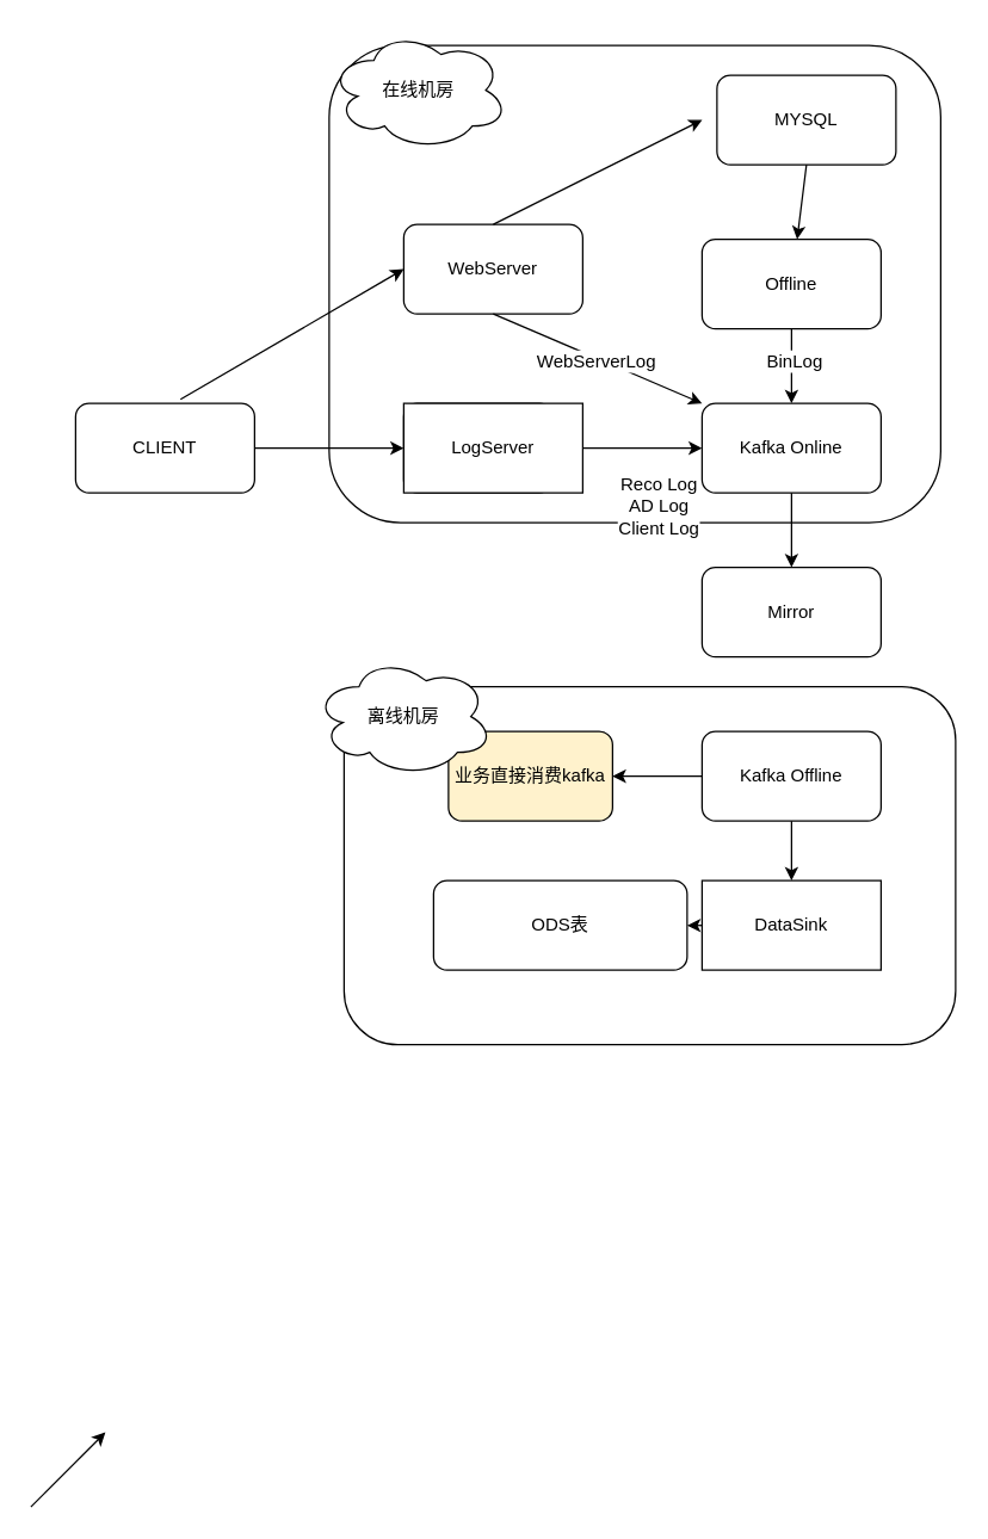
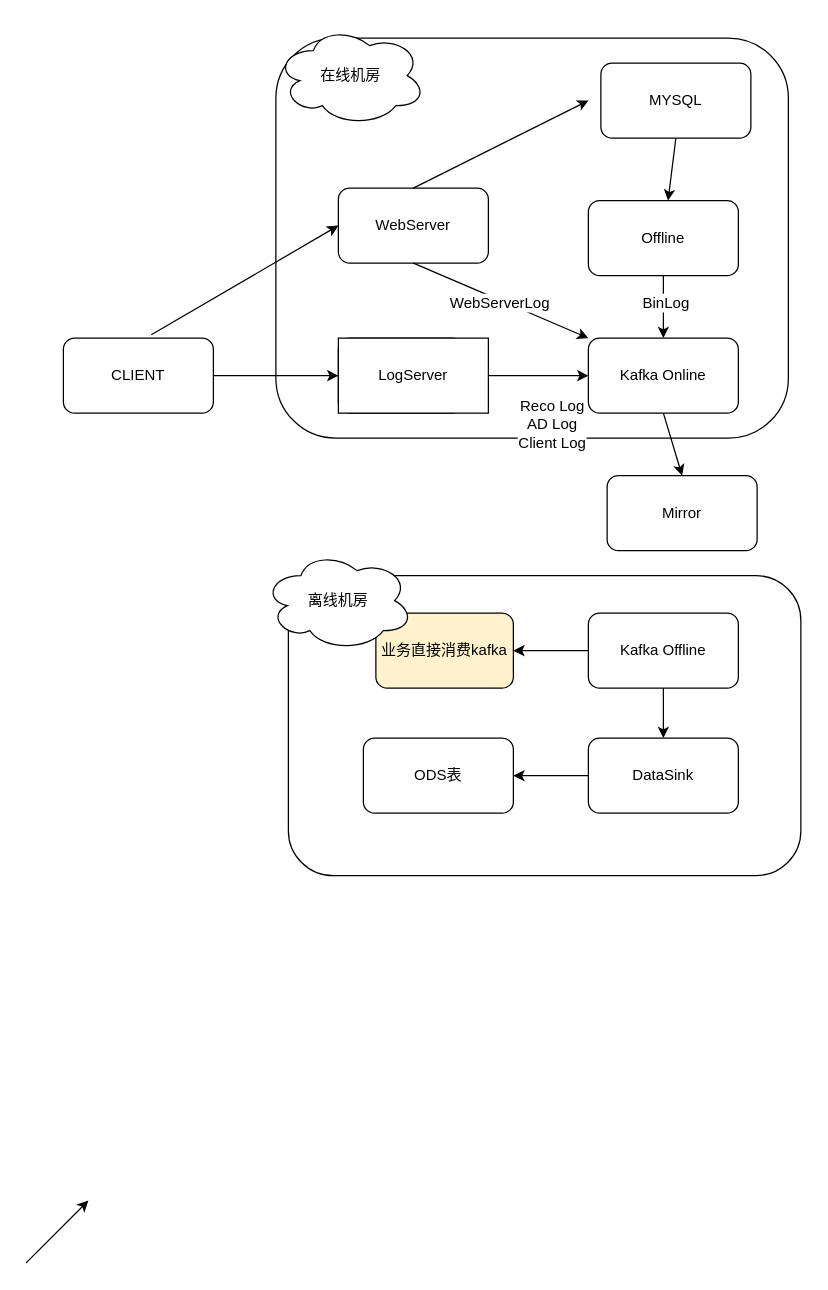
  <mxCell id="0" />
  <mxCell id="1" parent="0" />
  <mxCell id="2" value="" style="rounded=1;whiteSpace=wrap;html=1;" parent="1" vertex="1"><mxGeometry x="230" y="460" width="410" height="240" as="geometry" /></mxCell>
  <mxCell id="3" value="" style="rounded=1;whiteSpace=wrap;html=1;" parent="1" vertex="1"><mxGeometry x="220" y="30" width="410" height="320" as="geometry" /></mxCell>
  <mxCell id="4" value="" style="edgeStyle=orthogonalEdgeStyle;rounded=0;orthogonalLoop=1;jettySize=auto;html=1;" parent="1" source="5" target="6" edge="1"><mxGeometry relative="1" as="geometry" /></mxCell>
  <mxCell id="5" value="CLIENT" style="rounded=1;whiteSpace=wrap;html=1;" parent="1" vertex="1"><mxGeometry x="50" y="270" width="120" height="60" as="geometry" /></mxCell>
  <mxCell id="6" value="CLIENT" style="rounded=1;whiteSpace=wrap;html=1;" parent="1" vertex="1"><mxGeometry x="270" y="270" width="100" height="60" as="geometry" /></mxCell>
  <mxCell id="7" style="edgeStyle=orthogonalEdgeStyle;rounded=0;orthogonalLoop=1;jettySize=auto;html=1;" parent="1" source="8" target="11" edge="1"><mxGeometry relative="1" as="geometry" /></mxCell>
  <mxCell id="8" value="LogServer" style="rounded=0;whiteSpace=wrap;html=1;" parent="1" vertex="1"><mxGeometry x="270" y="270" width="120" height="60" as="geometry" /></mxCell>
  <mxCell id="9" value="WebServer" style="rounded=1;whiteSpace=wrap;html=1;" parent="1" vertex="1"><mxGeometry x="270" y="150" width="120" height="60" as="geometry" /></mxCell>
  <mxCell id="10" value="MYSQL" style="rounded=1;whiteSpace=wrap;html=1;" parent="1" vertex="1"><mxGeometry x="480" y="50" width="120" height="60" as="geometry" /></mxCell>
  <mxCell id="11" value="Kafka Online" style="rounded=1;whiteSpace=wrap;html=1;" parent="1" vertex="1"><mxGeometry x="470" y="270" width="120" height="60" as="geometry" /></mxCell>
- <mxCell id="12" value="Mirror" style="rounded=1;whiteSpace=wrap;html=1;" parent="1" vertex="1"><mxGeometry x="470" y="380" width="120" height="60" as="geometry" /></mxCell>
+ <mxCell id="12" value="Mirror" style="rounded=1;whiteSpace=wrap;html=1;" parent="1" vertex="1"><mxGeometry x="485" y="380" width="120" height="60" as="geometry" /></mxCell>
  <mxCell id="13" value="Kafka Offline" style="rounded=1;whiteSpace=wrap;html=1;" parent="1" vertex="1"><mxGeometry x="470" y="490" width="120" height="60" as="geometry" /></mxCell>
- <mxCell id="14" value="DataSink" style="whiteSpace=wrap;html=1;rounded=0;" parent="1" vertex="1"><mxGeometry x="470" y="590" width="120" height="60" as="geometry" /></mxCell>
- <mxCell id="15" value="ODS表" style="rounded=1;whiteSpace=wrap;html=1;" parent="1" vertex="1"><mxGeometry x="290" y="590" width="170" height="60" as="geometry" /></mxCell>
+ <mxCell id="14" value="DataSink" style="rounded=1;whiteSpace=wrap;html=1;" parent="1" vertex="1"><mxGeometry x="470" y="590" width="120" height="60" as="geometry" /></mxCell>
+ <mxCell id="15" value="ODS表" style="rounded=1;whiteSpace=wrap;html=1;" parent="1" vertex="1"><mxGeometry x="290" y="590" width="120" height="60" as="geometry" /></mxCell>
  <mxCell id="16" value="Reco Log&lt;br&gt;AD Log&lt;br&gt;Client Log" style="text;html=1;align=center;verticalAlign=middle;resizable=0;points=[];;labelBackgroundColor=#ffffff;" parent="1" vertex="1" connectable="0"><mxGeometry x="260" y="260" as="geometry"><mxPoint x="180" y="78" as="offset" /></mxGeometry></mxCell>
  <mxCell id="17" value="" style="endArrow=classic;html=1;entryX=0;entryY=0;entryDx=0;entryDy=0;" parent="1" target="11" edge="1"><mxGeometry width="50" height="50" relative="1" as="geometry"><mxPoint x="330" y="210" as="sourcePoint" /><mxPoint x="380" y="160" as="targetPoint" /></mxGeometry></mxCell>
  <mxCell id="18" value="WebServerLog" style="text;html=1;align=center;verticalAlign=middle;resizable=0;points=[];;labelBackgroundColor=#ffffff;" vertex="1" connectable="0" parent="17"><mxGeometry x="-0.013" y="-2" relative="1" as="geometry"><mxPoint as="offset" /></mxGeometry></mxCell>
  <mxCell id="19" value="" style="endArrow=classic;html=1;entryX=0.5;entryY=0;entryDx=0;entryDy=0;" parent="1" target="11" edge="1"><mxGeometry width="50" height="50" relative="1" as="geometry"><mxPoint x="530" y="210" as="sourcePoint" /><mxPoint x="580" y="160" as="targetPoint" /></mxGeometry></mxCell>
  <mxCell id="20" value="BinLog" style="text;html=1;align=center;verticalAlign=middle;resizable=0;points=[];;labelBackgroundColor=#ffffff;" parent="19" vertex="1" connectable="0"><mxGeometry x="0.049" y="1" relative="1" as="geometry"><mxPoint as="offset" /></mxGeometry></mxCell>
  <mxCell id="21" value="" style="endArrow=classic;html=1;entryX=0;entryY=0.5;entryDx=0;entryDy=0;exitX=0.586;exitY=-0.044;exitDx=0;exitDy=0;exitPerimeter=0;" parent="1" target="9" edge="1" source="5"><mxGeometry width="50" height="50" relative="1" as="geometry"><mxPoint x="120" y="260" as="sourcePoint" /><mxPoint x="120" y="200" as="targetPoint" /></mxGeometry></mxCell>
  <mxCell id="22" value="" style="endArrow=classic;html=1;exitX=0.5;exitY=0;exitDx=0;exitDy=0;entryX=0.61;entryY=0.156;entryDx=0;entryDy=0;entryPerimeter=0;" parent="1" source="9" target="3" edge="1"><mxGeometry width="50" height="50" relative="1" as="geometry"><mxPoint x="30" y="190" as="sourcePoint" /><mxPoint x="80" y="140" as="targetPoint" /></mxGeometry></mxCell>
  <mxCell id="23" value="" style="endArrow=classic;html=1;entryX=0.5;entryY=0;entryDx=0;entryDy=0;" parent="1" target="12" edge="1"><mxGeometry width="50" height="50" relative="1" as="geometry"><mxPoint x="530" y="330" as="sourcePoint" /><mxPoint x="580" y="280" as="targetPoint" /></mxGeometry></mxCell>
  <mxCell id="24" value="" style="endArrow=classic;html=1;exitX=0.5;exitY=1;exitDx=0;exitDy=0;" parent="1" source="13" target="14" edge="1"><mxGeometry width="50" height="50" relative="1" as="geometry"><mxPoint x="270" y="860" as="sourcePoint" /><mxPoint x="320" y="810" as="targetPoint" /></mxGeometry></mxCell>
  <mxCell id="25" value="" style="endArrow=classic;html=1;" parent="1" edge="1"><mxGeometry width="50" height="50" relative="1" as="geometry"><mxPoint x="20" y="1010" as="sourcePoint" /><mxPoint x="70" y="960" as="targetPoint" /></mxGeometry></mxCell>
  <mxCell id="26" value="" style="endArrow=classic;html=1;exitX=0.585;exitY=0.667;exitDx=0;exitDy=0;exitPerimeter=0;" parent="1" source="2" target="15" edge="1"><mxGeometry width="50" height="50" relative="1" as="geometry"><mxPoint x="30" y="630" as="sourcePoint" /><mxPoint x="80" y="580" as="targetPoint" /></mxGeometry></mxCell>
  <mxCell id="27" value="Offline" style="rounded=1;whiteSpace=wrap;html=1;" vertex="1" parent="1"><mxGeometry x="470" y="160" width="120" height="60" as="geometry" /></mxCell>
  <mxCell id="28" value="" style="endArrow=classic;html=1;exitX=0.5;exitY=1;exitDx=0;exitDy=0;" edge="1" parent="1" source="10" target="27"><mxGeometry width="50" height="50" relative="1" as="geometry"><mxPoint x="-10" y="180" as="sourcePoint" /><mxPoint x="40" y="130" as="targetPoint" /></mxGeometry></mxCell>
  <mxCell id="29" value="业务直接消费kafka" style="rounded=1;whiteSpace=wrap;html=1;fillColor=#fff2cc;" vertex="1" parent="1"><mxGeometry x="300" y="490" width="110" height="60" as="geometry" /></mxCell>
  <mxCell id="30" value="" style="endArrow=classic;html=1;exitX=0;exitY=0.5;exitDx=0;exitDy=0;entryX=1;entryY=0.5;entryDx=0;entryDy=0;" edge="1" parent="1" source="13" target="29"><mxGeometry width="50" height="50" relative="1" as="geometry"><mxPoint x="30" y="480" as="sourcePoint" /><mxPoint x="80" y="430" as="targetPoint" /></mxGeometry></mxCell>
  <mxCell id="31" value="在线机房" style="ellipse;shape=cloud;whiteSpace=wrap;html=1;" vertex="1" parent="1"><mxGeometry x="220" y="20" width="120" height="80" as="geometry" /></mxCell>
  <mxCell id="32" value="离线机房" style="ellipse;shape=cloud;whiteSpace=wrap;html=1;" vertex="1" parent="1"><mxGeometry x="210" y="440" width="120" height="80" as="geometry" /></mxCell>
